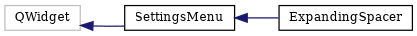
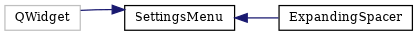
  digraph {
    fontname="DejaVu Serif"
    rankdir=LR
    node [color=black fillcolor=white fontname="DejaVu Serif" fontsize=10 shape=record style=filled]
    edge [color=midnightblue dir=back fontname="DejaVu Serif" fontsize=10 labelfontname=Helvetica labelfontsize=10 style=solid]
    n1 [color=grey75 height=0.2 label=QWidget width=0.4]
    n2 [height=0.2 label=SettingsMenu width=0.4]
    n3 [height=0.2 label=ExpandingSpacer width=0.4]
-   n1 -> n2
+   n2 -> n1
    n2 -> n3
  }
